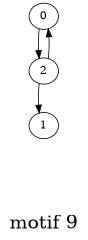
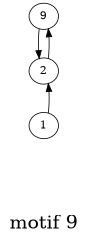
  digraph {
    fontsize=24
    label="\nmotif 9\n"
    splines=false
    node [shape=ellipse]
-   0 [height=0.3 width=0.3]
+   0 [height=0.3 width=0.3 label=9]
    2 [height=0.3 width=0.3]
    1 [height=0.3 width=0.3]
    0 -> 2
    2 -> 0
-   2 -> 1
+   1 -> 2
  }
